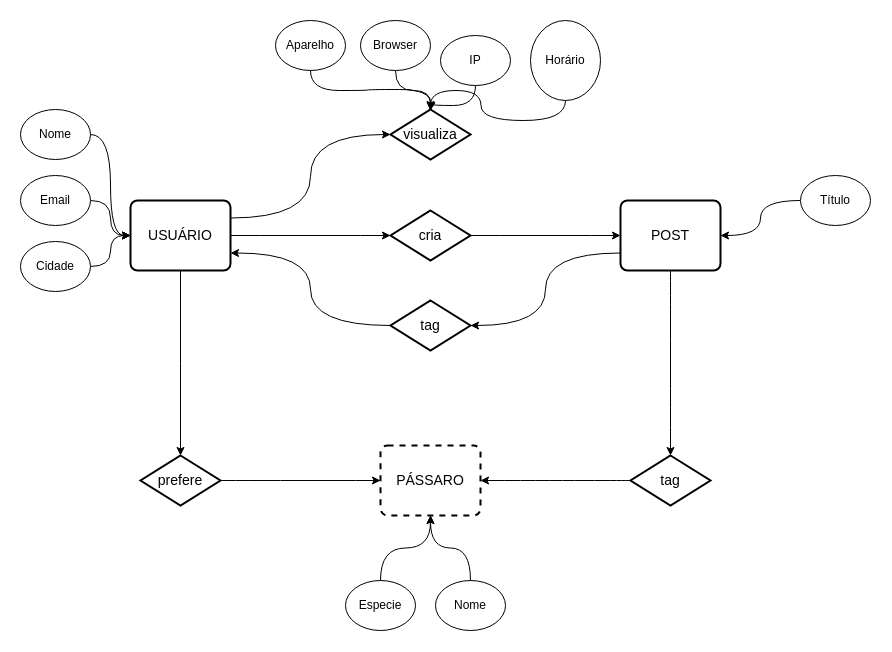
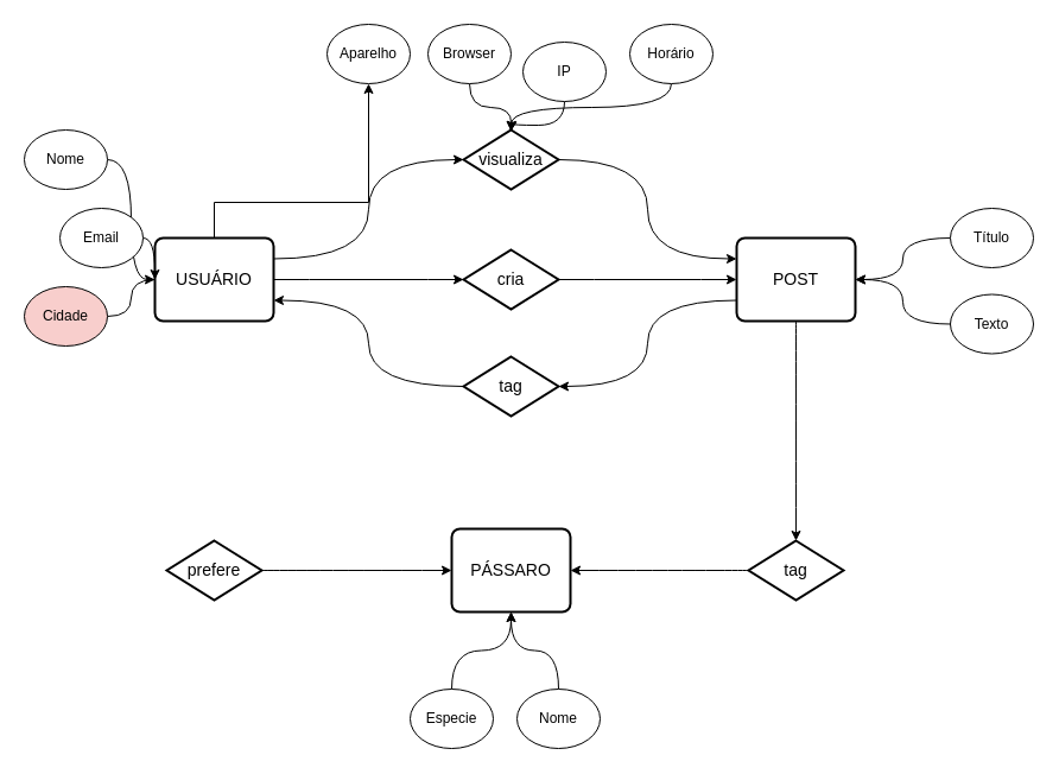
  <mxCell id="0" />
  <mxCell id="1" parent="0" />
  <mxCell id="2" style="edgeStyle=orthogonalEdgeStyle;rounded=0;orthogonalLoop=1;jettySize=auto;html=1;exitX=1;exitY=0.25;exitDx=0;exitDy=0;entryX=0;entryY=0.5;entryDx=0;entryDy=0;curved=1;" edge="1" parent="1" source="5" target="10"><mxGeometry relative="1" as="geometry" /></mxCell>
  <mxCell id="3" style="edgeStyle=entityRelationEdgeStyle;rounded=0;orthogonalLoop=1;jettySize=auto;html=1;exitX=1;exitY=0.5;exitDx=0;exitDy=0;entryX=0;entryY=0.5;entryDx=0;entryDy=0;" edge="1" parent="1" source="5" target="12"><mxGeometry relative="1" as="geometry"><mxPoint x="380" y="260" as="targetPoint" /></mxGeometry></mxCell>
- <mxCell id="4" style="edgeStyle=elbowEdgeStyle;rounded=0;orthogonalLoop=1;jettySize=auto;html=1;exitX=0.5;exitY=1;exitDx=0;exitDy=0;entryX=0.5;entryY=0;entryDx=0;entryDy=0;elbow=vertical;" edge="1" parent="1" source="5" target="14"><mxGeometry relative="1" as="geometry" /></mxCell>
+ <mxCell id="4" style="edgeStyle=elbowEdgeStyle;rounded=0;orthogonalLoop=1;jettySize=auto;html=1;exitX=0.5;exitY=1;exitDx=0;exitDy=0;elbow=vertical;" edge="1" parent="1" source="5" target="37"><mxGeometry relative="1" as="geometry" /></mxCell>
  <mxCell id="5" value="USUÁRIO" style="strokeWidth=2;rounded=1;arcSize=10;whiteSpace=wrap;html=1;align=center;fontSize=14;" vertex="1" parent="1"><mxGeometry x="130" y="200" width="100" height="70" as="geometry" /></mxCell>
- <mxCell id="6" value="PÁSSARO" style="strokeWidth=2;rounded=1;arcSize=10;whiteSpace=wrap;html=1;align=center;fontSize=14;dashed=1;" vertex="1" parent="1"><mxGeometry x="380" y="445" width="100" height="70" as="geometry" /></mxCell>
+ <mxCell id="6" value="PÁSSARO" style="strokeWidth=2;rounded=1;arcSize=10;whiteSpace=wrap;html=1;align=center;fontSize=14;" vertex="1" parent="1"><mxGeometry x="380" y="445" width="100" height="70" as="geometry" /></mxCell>
  <mxCell id="7" style="edgeStyle=orthogonalEdgeStyle;rounded=0;orthogonalLoop=1;jettySize=auto;html=1;exitX=0.5;exitY=1;exitDx=0;exitDy=0;entryX=0.5;entryY=0;entryDx=0;entryDy=0;curved=1;" edge="1" parent="1" source="8" target="19"><mxGeometry relative="1" as="geometry" /></mxCell>
  <mxCell id="8" value="POST" style="strokeWidth=2;rounded=1;arcSize=10;whiteSpace=wrap;html=1;align=center;fontSize=14;" vertex="1" parent="1"><mxGeometry x="620" y="200" width="100" height="70" as="geometry" /></mxCell>
+ <mxCell id="9" style="edgeStyle=orthogonalEdgeStyle;rounded=0;orthogonalLoop=1;jettySize=auto;html=1;exitX=1;exitY=0.5;exitDx=0;exitDy=0;entryX=0;entryY=0.25;entryDx=0;entryDy=0;curved=1;" edge="1" parent="1" source="10" target="8"><mxGeometry relative="1" as="geometry" /></mxCell>
  <mxCell id="10" value="visualiza" style="shape=rhombus;strokeWidth=2;fontSize=17;perimeter=rhombusPerimeter;whiteSpace=wrap;html=1;align=center;fontSize=14;" vertex="1" parent="1"><mxGeometry x="390" y="109" width="80" height="50" as="geometry" /></mxCell>
  <mxCell id="11" style="edgeStyle=entityRelationEdgeStyle;rounded=0;orthogonalLoop=1;jettySize=auto;html=1;exitX=1;exitY=0.5;exitDx=0;exitDy=0;entryX=0;entryY=0.5;entryDx=0;entryDy=0;" edge="1" parent="1" source="12" target="8"><mxGeometry relative="1" as="geometry" /></mxCell>
  <mxCell id="12" value="cria" style="shape=rhombus;strokeWidth=2;fontSize=17;perimeter=rhombusPerimeter;whiteSpace=wrap;html=1;align=center;fontSize=14;" vertex="1" parent="1"><mxGeometry x="390" y="210" width="80" height="50" as="geometry" /></mxCell>
  <mxCell id="13" style="edgeStyle=orthogonalEdgeStyle;curved=1;rounded=0;orthogonalLoop=1;jettySize=auto;html=1;exitX=1;exitY=0.5;exitDx=0;exitDy=0;entryX=0;entryY=0.5;entryDx=0;entryDy=0;" edge="1" parent="1" source="14" target="6"><mxGeometry relative="1" as="geometry" /></mxCell>
  <mxCell id="14" value="prefere" style="shape=rhombus;strokeWidth=2;fontSize=17;perimeter=rhombusPerimeter;whiteSpace=wrap;html=1;align=center;fontSize=14;" vertex="1" parent="1"><mxGeometry x="140" y="455" width="80" height="50" as="geometry" /></mxCell>
  <mxCell id="15" style="edgeStyle=orthogonalEdgeStyle;rounded=0;orthogonalLoop=1;jettySize=auto;html=1;exitX=0;exitY=0.5;exitDx=0;exitDy=0;entryX=1;entryY=0.75;entryDx=0;entryDy=0;curved=1;" edge="1" parent="1" source="16" target="5"><mxGeometry relative="1" as="geometry" /></mxCell>
  <mxCell id="16" value="tag" style="shape=rhombus;strokeWidth=2;fontSize=17;perimeter=rhombusPerimeter;whiteSpace=wrap;html=1;align=center;fontSize=14;" vertex="1" parent="1"><mxGeometry x="390" y="300" width="80" height="50" as="geometry" /></mxCell>
  <mxCell id="17" value="" style="endArrow=classic;html=1;entryX=1;entryY=0.5;entryDx=0;entryDy=0;exitX=0;exitY=0.75;exitDx=0;exitDy=0;edgeStyle=orthogonalEdgeStyle;curved=1;" edge="1" parent="1" source="8" target="16"><mxGeometry width="50" height="50" relative="1" as="geometry"><mxPoint x="130" y="670" as="sourcePoint" /><mxPoint x="180" y="620" as="targetPoint" /></mxGeometry></mxCell>
  <mxCell id="18" style="edgeStyle=orthogonalEdgeStyle;curved=1;rounded=0;orthogonalLoop=1;jettySize=auto;html=1;exitX=0;exitY=0.5;exitDx=0;exitDy=0;entryX=1;entryY=0.5;entryDx=0;entryDy=0;" edge="1" parent="1" source="19" target="6"><mxGeometry relative="1" as="geometry" /></mxCell>
  <mxCell id="19" value="tag" style="shape=rhombus;strokeWidth=2;fontSize=17;perimeter=rhombusPerimeter;whiteSpace=wrap;html=1;align=center;fontSize=14;" vertex="1" parent="1"><mxGeometry x="630" y="455" width="80" height="50" as="geometry" /></mxCell>
  <mxCell id="20" style="edgeStyle=orthogonalEdgeStyle;curved=1;rounded=0;orthogonalLoop=1;jettySize=auto;html=1;exitX=1;exitY=0.5;exitDx=0;exitDy=0;entryX=0;entryY=0.5;entryDx=0;entryDy=0;" edge="1" parent="1" source="21" target="5"><mxGeometry relative="1" as="geometry" /></mxCell>
  <mxCell id="21" value="Nome" style="ellipse;whiteSpace=wrap;html=1;" vertex="1" parent="1"><mxGeometry x="20" y="109" width="70" height="50" as="geometry" /></mxCell>
+ <mxCell id="22" style="edgeStyle=orthogonalEdgeStyle;curved=1;rounded=0;orthogonalLoop=1;jettySize=auto;html=1;exitX=0;exitY=0.5;exitDx=0;exitDy=0;entryX=1;entryY=0.5;entryDx=0;entryDy=0;" edge="1" parent="1" source="23" target="8"><mxGeometry relative="1" as="geometry" /></mxCell>
+ <mxCell id="23" value="Texto" style="ellipse;whiteSpace=wrap;html=1;" vertex="1" parent="1"><mxGeometry x="800" y="247.5" width="70" height="50" as="geometry" /></mxCell>
  <mxCell id="24" style="edgeStyle=orthogonalEdgeStyle;curved=1;rounded=0;orthogonalLoop=1;jettySize=auto;html=1;exitX=0;exitY=0.5;exitDx=0;exitDy=0;" edge="1" parent="1" source="25" target="8"><mxGeometry relative="1" as="geometry" /></mxCell>
  <mxCell id="25" value="Título" style="ellipse;whiteSpace=wrap;html=1;" vertex="1" parent="1"><mxGeometry x="800" y="175" width="70" height="50" as="geometry" /></mxCell>
  <mxCell id="26" style="edgeStyle=orthogonalEdgeStyle;curved=1;rounded=0;orthogonalLoop=1;jettySize=auto;html=1;exitX=0.5;exitY=0;exitDx=0;exitDy=0;entryX=0.5;entryY=1;entryDx=0;entryDy=0;" edge="1" parent="1" source="27" target="6"><mxGeometry relative="1" as="geometry" /></mxCell>
  <mxCell id="27" value="Nome" style="ellipse;whiteSpace=wrap;html=1;" vertex="1" parent="1"><mxGeometry x="435" y="580" width="70" height="50" as="geometry" /></mxCell>
  <mxCell id="28" style="edgeStyle=orthogonalEdgeStyle;curved=1;rounded=0;orthogonalLoop=1;jettySize=auto;html=1;exitX=1;exitY=0.5;exitDx=0;exitDy=0;entryX=0;entryY=0.5;entryDx=0;entryDy=0;" edge="1" parent="1" source="29" target="5"><mxGeometry relative="1" as="geometry" /></mxCell>
- <mxCell id="29" value="Email" style="ellipse;whiteSpace=wrap;html=1;" vertex="1" parent="1"><mxGeometry x="20" y="175" width="70" height="50" as="geometry" /></mxCell>
- <mxCell id="30" style="edgeStyle=orthogonalEdgeStyle;curved=1;rounded=0;orthogonalLoop=1;jettySize=auto;html=1;exitX=1;exitY=0.5;exitDx=0;exitDy=0;entryX=0;entryY=0.5;entryDx=0;entryDy=0;" edge="1" parent="1" source="31" target="5"><mxGeometry relative="1" as="geometry"><mxPoint x="130" y="250" as="targetPoint" /></mxGeometry></mxCell>
- <mxCell id="31" value="Cidade" style="ellipse;whiteSpace=wrap;html=1;" vertex="1" parent="1"><mxGeometry x="20" y="241" width="70" height="50" as="geometry" /></mxCell>
+ <mxCell id="29" value="Email" style="ellipse;whiteSpace=wrap;html=1;" vertex="1" parent="1"><mxGeometry x="50" y="175" width="70" height="50" as="geometry" /></mxCell>
+ <mxCell id="30" style="edgeStyle=orthogonalEdgeStyle;curved=1;rounded=0;orthogonalLoop=1;jettySize=auto;html=1;exitX=1;exitY=0.5;exitDx=0;exitDy=0;entryX=0;entryY=0.5;entryDx=0;entryDy=0;endArrow=none;" edge="1" parent="1" source="31" target="5"><mxGeometry relative="1" as="geometry"><mxPoint x="130" y="250" as="targetPoint" /></mxGeometry></mxCell>
+ <mxCell id="31" value="Cidade" style="ellipse;whiteSpace=wrap;html=1;fillColor=#f8cecc;" vertex="1" parent="1"><mxGeometry x="20" y="241" width="70" height="50" as="geometry" /></mxCell>
  <mxCell id="32" style="edgeStyle=orthogonalEdgeStyle;curved=1;rounded=0;orthogonalLoop=1;jettySize=auto;html=1;exitX=0.5;exitY=0;exitDx=0;exitDy=0;entryX=0.5;entryY=1;entryDx=0;entryDy=0;" edge="1" parent="1" source="33" target="6"><mxGeometry relative="1" as="geometry" /></mxCell>
  <mxCell id="33" value="Especie" style="ellipse;whiteSpace=wrap;html=1;" vertex="1" parent="1"><mxGeometry x="345" y="580" width="70" height="50" as="geometry" /></mxCell>
  <mxCell id="34" style="edgeStyle=orthogonalEdgeStyle;curved=1;rounded=0;orthogonalLoop=1;jettySize=auto;html=1;exitX=0.5;exitY=1;exitDx=0;exitDy=0;" edge="1" parent="1" source="35"><mxGeometry relative="1" as="geometry"><mxPoint x="430" as="targetPoint" y="110" /></mxGeometry></mxCell>
  <mxCell id="35" value="Browser" style="ellipse;whiteSpace=wrap;html=1;" vertex="1" parent="1"><mxGeometry x="360" y="20" width="70" height="50" as="geometry" /></mxCell>
- <mxCell id="36" style="edgeStyle=orthogonalEdgeStyle;curved=1;rounded=0;orthogonalLoop=1;jettySize=auto;html=1;exitX=0.5;exitY=1;exitDx=0;exitDy=0;entryX=0.5;entryY=0;entryDx=0;entryDy=0;" edge="1" parent="1" source="37" target="10"><mxGeometry relative="1" as="geometry" /></mxCell>
  <mxCell id="37" value="Aparelho" style="ellipse;whiteSpace=wrap;html=1;" vertex="1" parent="1"><mxGeometry x="275" y="20" width="70" height="50" as="geometry" /></mxCell>
  <mxCell id="38" style="edgeStyle=orthogonalEdgeStyle;curved=1;rounded=0;orthogonalLoop=1;jettySize=auto;html=1;exitX=0.5;exitY=1;exitDx=0;exitDy=0;" edge="1" parent="1" source="39"><mxGeometry relative="1" as="geometry"><mxPoint x="430" as="targetPoint" y="110" /></mxGeometry></mxCell>
  <mxCell id="39" value="IP" style="ellipse;whiteSpace=wrap;html=1;" vertex="1" parent="1"><mxGeometry x="440" y="35" width="70" height="50" as="geometry" /></mxCell>
  <mxCell id="40" style="edgeStyle=orthogonalEdgeStyle;curved=1;rounded=0;orthogonalLoop=1;jettySize=auto;html=1;exitX=0.5;exitY=1;exitDx=0;exitDy=0;" edge="1" parent="1" source="41"><mxGeometry relative="1" as="geometry"><mxPoint x="430" as="targetPoint" y="110" /></mxGeometry></mxCell>
- <mxCell id="41" value="Horário" style="ellipse;whiteSpace=wrap;html=1;" vertex="1" parent="1"><mxGeometry x="530" y="20" width="70" height="80" as="geometry" /></mxCell>
+ <mxCell id="41" value="Horário" style="ellipse;whiteSpace=wrap;html=1;" vertex="1" parent="1"><mxGeometry x="530" y="20" width="70" height="50" as="geometry" /></mxCell>
